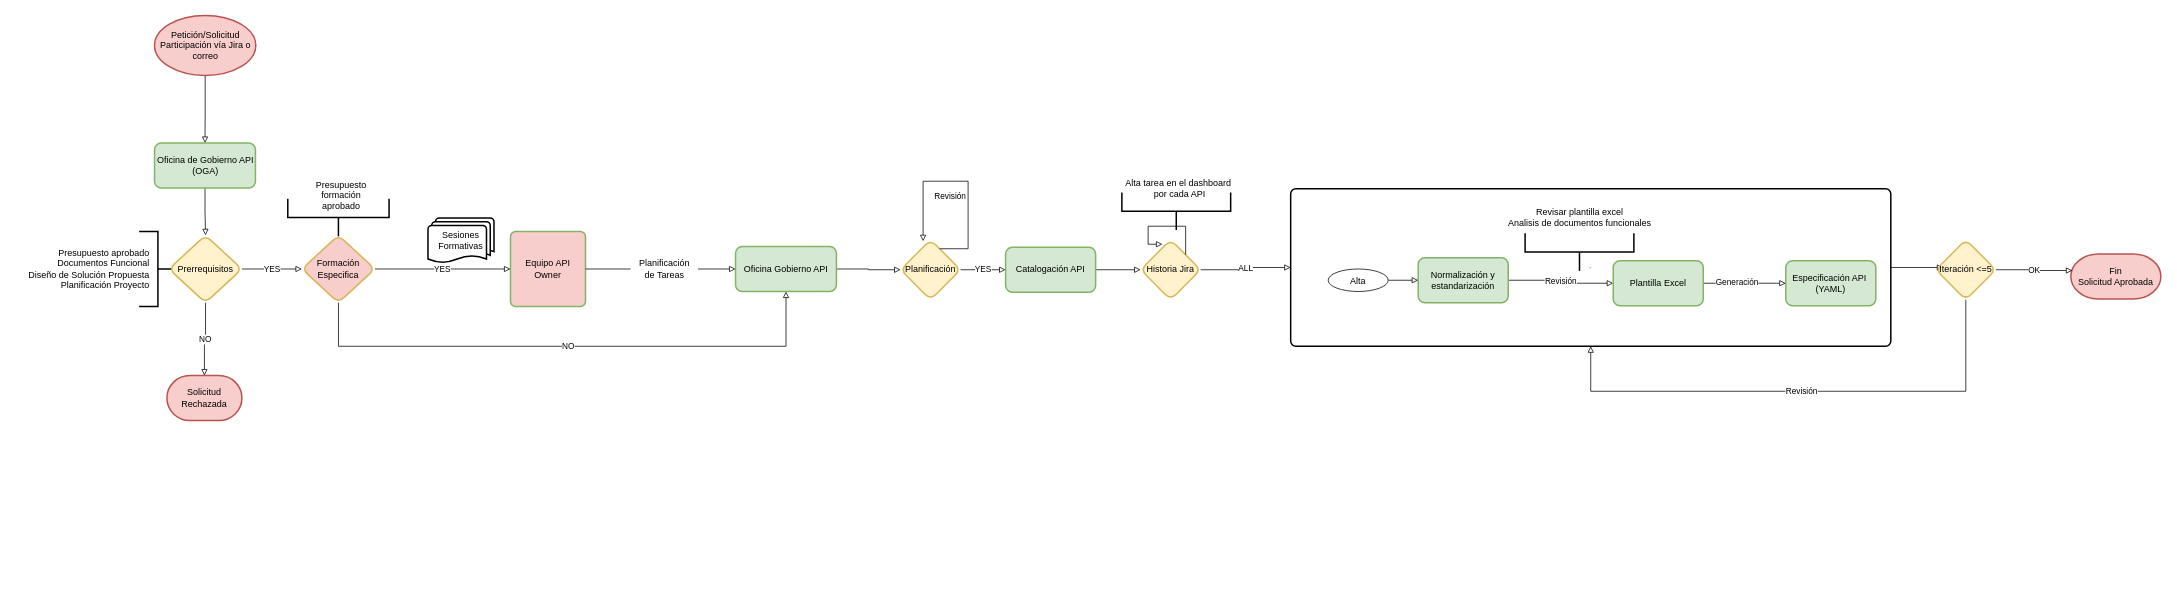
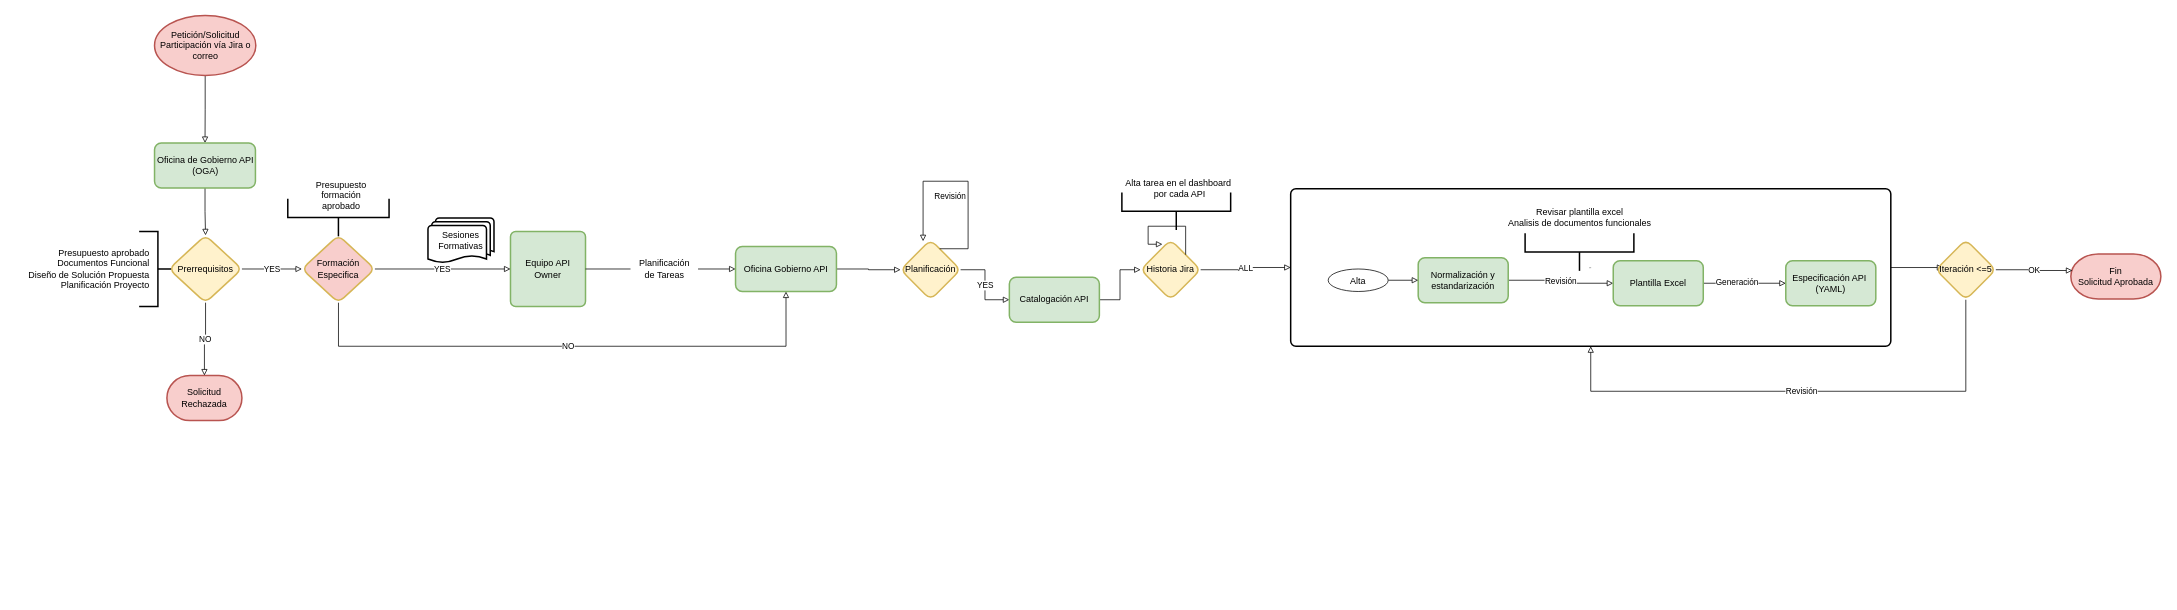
  <mxCell id="0" />
  <mxCell id="1" parent="0" />
  <mxCell id="2" style="edgeStyle=orthogonalEdgeStyle;rounded=0;orthogonalLoop=1;jettySize=auto;html=1;entryX=0.125;entryY=0.463;entryDx=0;entryDy=0;entryPerimeter=0;endArrow=block;endFill=0;strokeColor=#000000;" edge="1" parent="1" source="3" target="51"><mxGeometry relative="1" as="geometry" /></mxCell>
  <mxCell id="3" value="&lt;hr id=&quot;null&quot;&gt;" style="rounded=1;whiteSpace=wrap;html=1;absoluteArcSize=1;arcSize=14;strokeWidth=2;" vertex="1" parent="1"><mxGeometry x="1720" y="251" width="800" height="210" as="geometry" /></mxCell>
  <mxCell id="4" value="" style="edgeStyle=orthogonalEdgeStyle;rounded=0;orthogonalLoop=1;jettySize=auto;html=1;endArrow=block;endFill=0;strokeColor=#000000;" edge="1" parent="1" source="5" target="12"><mxGeometry relative="1" as="geometry" /></mxCell>
  <mxCell id="5" value="Petición/Solicitud Participación vía Jira o correo" style="strokeWidth=2;html=1;shape=mxgraph.flowchart.start_1;whiteSpace=wrap;fillColor=#f8cecc;strokeColor=#b85450;" vertex="1" parent="1"><mxGeometry x="205.5" y="20" width="135" height="80" as="geometry" /></mxCell>
  <mxCell id="6" style="edgeStyle=orthogonalEdgeStyle;rounded=0;orthogonalLoop=1;jettySize=auto;html=1;endArrow=block;endFill=0;strokeColor=#FFFFFF;" edge="1" parent="1"><mxGeometry relative="1" as="geometry"><mxPoint x="445" y="791" as="targetPoint" /><mxPoint x="445" y="691" as="sourcePoint" /></mxGeometry></mxCell>
  <mxCell id="7" style="edgeStyle=orthogonalEdgeStyle;rounded=0;orthogonalLoop=1;jettySize=auto;html=1;entryX=0.5;entryY=0;entryDx=0;entryDy=0;endArrow=block;endFill=0;strokeColor=#FFFFFF;" edge="1" parent="1"><mxGeometry relative="1" as="geometry"><mxPoint x="445" y="791" as="targetPoint" /><mxPoint x="445" y="691" as="sourcePoint" /></mxGeometry></mxCell>
  <mxCell id="8" style="edgeStyle=orthogonalEdgeStyle;rounded=0;orthogonalLoop=1;jettySize=auto;html=1;entryX=0.5;entryY=0;entryDx=0;entryDy=0;endArrow=block;endFill=0;strokeColor=#FFFFFF;" edge="1" parent="1"><mxGeometry relative="1" as="geometry"><mxPoint x="445" y="791" as="targetPoint" /><mxPoint x="445" y="691" as="sourcePoint" /></mxGeometry></mxCell>
  <mxCell id="9" value="Solicitud Rechazada" style="strokeWidth=2;html=1;shape=mxgraph.flowchart.terminator;whiteSpace=wrap;fillColor=#f8cecc;strokeColor=#b85450;" vertex="1" parent="1"><mxGeometry x="222" y="500" width="100" height="60" as="geometry" /></mxCell>
  <mxCell id="10" value="" style="strokeWidth=2;html=1;shape=mxgraph.flowchart.annotation_2;align=left;labelPosition=right;pointerEvents=1;rotation=-180;" vertex="1" parent="1"><mxGeometry x="185" y="308" width="50" height="100" as="geometry" /></mxCell>
  <mxCell id="11" value="" style="edgeStyle=orthogonalEdgeStyle;rounded=0;orthogonalLoop=1;jettySize=auto;html=1;endArrow=block;endFill=0;strokeColor=#000000;" edge="1" parent="1" source="12" target="15"><mxGeometry relative="1" as="geometry" /></mxCell>
  <mxCell id="12" value="Oficina de Gobierno API (OGA)" style="rounded=1;whiteSpace=wrap;html=1;fillColor=#d5e8d4;strokeColor=#82b366;strokeWidth=2;" vertex="1" parent="1"><mxGeometry x="205.5" y="190" width="134.5" height="60" as="geometry" /></mxCell>
  <mxCell id="13" value="NO" style="edgeStyle=orthogonalEdgeStyle;rounded=0;orthogonalLoop=1;jettySize=auto;html=1;endArrow=block;endFill=0;strokeColor=#000000;" edge="1" parent="1" source="15" target="9"><mxGeometry relative="1" as="geometry" /></mxCell>
  <mxCell id="14" value="YES" style="edgeStyle=orthogonalEdgeStyle;rounded=0;orthogonalLoop=1;jettySize=auto;html=1;endArrow=block;endFill=0;strokeColor=#000000;" edge="1" parent="1" source="15" target="17"><mxGeometry relative="1" as="geometry" /></mxCell>
  <mxCell id="15" value="Prerrequisitos" style="rhombus;whiteSpace=wrap;html=1;fillColor=#fff2cc;strokeColor=#d6b656;rounded=1;strokeWidth=2;" vertex="1" parent="1"><mxGeometry x="224.75" y="313" width="97.25" height="90" as="geometry" /></mxCell>
  <mxCell id="16" value="NO" style="edgeStyle=orthogonalEdgeStyle;rounded=0;orthogonalLoop=1;jettySize=auto;html=1;endArrow=block;endFill=0;strokeColor=#000000;entryX=0.5;entryY=1;entryDx=0;entryDy=0;" edge="1" parent="1" source="17" target="26"><mxGeometry relative="1" as="geometry"><mxPoint x="610.625" y="521.009" as="targetPoint" /><Array as="points"><mxPoint x="451" y="461" /><mxPoint x="1047" y="461" /></Array></mxGeometry></mxCell>
  <mxCell id="17" value="Formación Especifica" style="rhombus;whiteSpace=wrap;html=1;fillColor=#f8cecc;strokeColor=#d6b656;rounded=1;strokeWidth=2;" vertex="1" parent="1"><mxGeometry x="402" y="313" width="97.25" height="90" as="geometry" /></mxCell>
  <mxCell id="18" style="edgeStyle=orthogonalEdgeStyle;rounded=0;orthogonalLoop=1;jettySize=auto;html=1;endArrow=block;endFill=0;strokeColor=#000000;startArrow=none;" edge="1" parent="1" source="40" target="26"><mxGeometry relative="1" as="geometry" /></mxCell>
- <mxCell id="19" value="Equipo API Owner" style="rounded=1;whiteSpace=wrap;html=1;absoluteArcSize=1;arcSize=14;strokeWidth=2;fillColor=#f8cecc;strokeColor=#82b366;" vertex="1" parent="1"><mxGeometry x="680" y="308" width="100" height="100" as="geometry" /></mxCell>
+ <mxCell id="19" value="Equipo API Owner" style="rounded=1;whiteSpace=wrap;html=1;absoluteArcSize=1;arcSize=14;strokeWidth=2;fillColor=#d5e8d4;strokeColor=#82b366;" vertex="1" parent="1"><mxGeometry x="680" y="308" width="100" height="100" as="geometry" /></mxCell>
  <mxCell id="20" value="YES" style="edgeStyle=orthogonalEdgeStyle;rounded=0;orthogonalLoop=1;jettySize=auto;html=1;endArrow=block;endFill=0;strokeColor=#000000;startArrow=none;" edge="1" parent="1" source="17" target="19"><mxGeometry relative="1" as="geometry"><mxPoint x="836.5" y="359" as="sourcePoint" /></mxGeometry></mxCell>
  <mxCell id="21" value="Presupuesto&lt;br&gt;formación &lt;br&gt;aprobado" style="text;html=1;align=center;verticalAlign=middle;resizable=0;points=[];autosize=1;strokeColor=none;fillColor=none;" vertex="1" parent="1"><mxGeometry x="409.25" y="230" width="90" height="60" as="geometry" /></mxCell>
  <mxCell id="22" value="" style="strokeWidth=2;html=1;shape=mxgraph.flowchart.annotation_2;align=left;labelPosition=right;pointerEvents=1;rotation=-90;" vertex="1" parent="1"><mxGeometry x="425.63" y="222" width="50" height="135" as="geometry" /></mxCell>
  <mxCell id="23" value="Sesiones Formativas" style="strokeWidth=2;html=1;shape=mxgraph.flowchart.multi-document;whiteSpace=wrap;" vertex="1" parent="1"><mxGeometry x="570" y="290" width="88" height="60" as="geometry" /></mxCell>
  <mxCell id="24" value="Presupuesto aprobado&lt;br&gt;Documentos Funcional&lt;br&gt;Diseño de Solución Propuesta&lt;br&gt;Planificación Proyecto" style="text;html=1;align=right;verticalAlign=middle;resizable=0;points=[];autosize=1;strokeColor=none;fillColor=none;" vertex="1" parent="1"><mxGeometry x="20" y="323" width="180" height="70" as="geometry" /></mxCell>
  <mxCell id="25" value="" style="edgeStyle=orthogonalEdgeStyle;rounded=0;orthogonalLoop=1;jettySize=auto;html=1;endArrow=block;endFill=0;strokeColor=#000000;" edge="1" parent="1" source="26" target="28"><mxGeometry relative="1" as="geometry" /></mxCell>
  <mxCell id="26" value="Oficina Gobierno API" style="rounded=1;whiteSpace=wrap;html=1;fillColor=#d5e8d4;strokeColor=#82b366;strokeWidth=2;" vertex="1" parent="1"><mxGeometry x="980" y="328" width="134.5" height="60" as="geometry" /></mxCell>
  <mxCell id="27" value="YES" style="edgeStyle=orthogonalEdgeStyle;rounded=0;orthogonalLoop=1;jettySize=auto;html=1;endArrow=block;endFill=0;strokeColor=#000000;" edge="1" parent="1" source="28" target="30"><mxGeometry relative="1" as="geometry" /></mxCell>
  <mxCell id="28" value="Planificación" style="rhombus;whiteSpace=wrap;html=1;fillColor=#fff2cc;strokeColor=#d6b656;rounded=1;strokeWidth=2;" vertex="1" parent="1"><mxGeometry x="1200" y="319" width="80" height="80" as="geometry" /></mxCell>
  <mxCell id="29" style="edgeStyle=orthogonalEdgeStyle;rounded=0;orthogonalLoop=1;jettySize=auto;html=1;entryX=0;entryY=0.5;entryDx=0;entryDy=0;endArrow=block;endFill=0;strokeColor=#000000;" edge="1" parent="1" source="30" target="35"><mxGeometry relative="1" as="geometry" /></mxCell>
- <mxCell id="30" value="Catalogación API" style="whiteSpace=wrap;html=1;fillColor=#d5e8d4;strokeColor=#82b366;rounded=1;strokeWidth=2;" vertex="1" parent="1"><mxGeometry x="1340" y="329" width="120" height="60" as="geometry" /></mxCell>
+ <mxCell id="30" value="Catalogación API" style="whiteSpace=wrap;html=1;fillColor=#d5e8d4;strokeColor=#82b366;rounded=1;strokeWidth=2;" vertex="1" parent="1"><mxGeometry x="1345" y="369" width="120" height="60" as="geometry" /></mxCell>
  <mxCell id="31" value="Revisión" style="edgeStyle=orthogonalEdgeStyle;rounded=0;orthogonalLoop=1;jettySize=auto;html=1;endArrow=block;endFill=0;strokeColor=#000000;" edge="1" parent="1" source="28"><mxGeometry x="0.137" y="20" relative="1" as="geometry"><mxPoint x="1230" y="321" as="targetPoint" /><Array as="points"><mxPoint x="1290" y="331" /><mxPoint x="1290" y="241" /><mxPoint x="1230" y="241" /></Array><mxPoint as="offset" /></mxGeometry></mxCell>
  <mxCell id="32" value="Revisión" style="edgeStyle=orthogonalEdgeStyle;rounded=0;orthogonalLoop=1;jettySize=auto;html=1;endArrow=block;endFill=0;strokeColor=#000000;entryX=0;entryY=0.5;entryDx=0;entryDy=0;" edge="1" parent="1" source="33" target="45"><mxGeometry relative="1" as="geometry"><mxPoint x="2150" y="378" as="targetPoint" /></mxGeometry></mxCell>
  <mxCell id="33" value="Normalización y estandarización" style="rounded=1;whiteSpace=wrap;html=1;fillColor=#d5e8d4;strokeColor=#82b366;strokeWidth=2;" vertex="1" parent="1"><mxGeometry x="1890" y="343" width="120" height="60" as="geometry" /></mxCell>
  <mxCell id="34" value="ALL" style="edgeStyle=orthogonalEdgeStyle;rounded=0;orthogonalLoop=1;jettySize=auto;html=1;endArrow=block;endFill=0;strokeColor=#000000;entryX=0;entryY=0.5;entryDx=0;entryDy=0;" edge="1" parent="1" source="35" target="3"><mxGeometry relative="1" as="geometry"><mxPoint x="1650" y="361" as="targetPoint" /></mxGeometry></mxCell>
  <mxCell id="35" value="Historia Jira" style="rhombus;whiteSpace=wrap;html=1;fillColor=#fff2cc;strokeColor=#d6b656;rounded=1;strokeWidth=2;" vertex="1" parent="1"><mxGeometry x="1520" y="319" width="80" height="80" as="geometry" /></mxCell>
  <mxCell id="36" value="Alta tarea en el dashboard&lt;br&gt;&amp;nbsp;por cada API" style="text;html=1;resizable=0;autosize=1;align=center;verticalAlign=middle;points=[];fillColor=none;strokeColor=none;rounded=0;" vertex="1" parent="1"><mxGeometry x="1490" y="231" width="160" height="40" as="geometry" /></mxCell>
  <mxCell id="37" style="edgeStyle=orthogonalEdgeStyle;rounded=0;orthogonalLoop=1;jettySize=auto;html=1;entryX=0.363;entryY=0.075;entryDx=0;entryDy=0;entryPerimeter=0;endArrow=block;endFill=0;strokeColor=#000000;" edge="1" parent="1" source="35" target="35"><mxGeometry relative="1" as="geometry"><Array as="points"><mxPoint x="1580" y="301" /><mxPoint x="1530" y="301" /><mxPoint x="1530" y="325" /></Array></mxGeometry></mxCell>
  <mxCell id="38" value="" style="strokeWidth=2;html=1;shape=mxgraph.flowchart.annotation_2;align=left;labelPosition=right;pointerEvents=1;rotation=-90;" vertex="1" parent="1"><mxGeometry x="1542.5" y="208.5" width="50" height="145" as="geometry" /></mxCell>
  <mxCell id="39" value="Generación" style="edgeStyle=orthogonalEdgeStyle;rounded=0;orthogonalLoop=1;jettySize=auto;html=1;endArrow=block;endFill=0;strokeColor=#000000;exitX=1;exitY=0.5;exitDx=0;exitDy=0;" edge="1" parent="1" source="45" target="42"><mxGeometry x="-0.174" y="1" relative="1" as="geometry"><mxPoint x="2440" y="378" as="sourcePoint" /><mxPoint as="offset" /></mxGeometry></mxCell>
  <mxCell id="40" value="&lt;span style=&quot;&quot;&gt;Planificación &lt;br&gt;de Tareas&lt;/span&gt;" style="text;html=1;resizable=0;autosize=1;align=center;verticalAlign=middle;points=[];fillColor=none;strokeColor=none;rounded=0;" vertex="1" parent="1"><mxGeometry x="840" y="338" width="90" height="40" as="geometry" /></mxCell>
  <mxCell id="41" value="" style="edgeStyle=orthogonalEdgeStyle;rounded=0;orthogonalLoop=1;jettySize=auto;html=1;endArrow=none;endFill=0;strokeColor=#000000;" edge="1" parent="1" source="19" target="40"><mxGeometry relative="1" as="geometry"><mxPoint x="780" y="358" as="sourcePoint" /><mxPoint x="1032" y="354" as="targetPoint" /></mxGeometry></mxCell>
  <mxCell id="42" value="Especificación API&amp;nbsp;&lt;br&gt;(YAML)" style="rounded=1;whiteSpace=wrap;html=1;fillColor=#d5e8d4;strokeColor=#82b366;strokeWidth=2;" vertex="1" parent="1"><mxGeometry x="2380" y="347" width="120" height="60" as="geometry" /></mxCell>
  <mxCell id="43" value="" style="strokeWidth=2;html=1;shape=mxgraph.flowchart.annotation_2;align=left;labelPosition=right;pointerEvents=1;rotation=-90;" vertex="1" parent="1"><mxGeometry x="2080" y="263" width="50" height="145" as="geometry" /></mxCell>
  <mxCell id="44" value="Revisar plantilla excel&lt;br&gt;Analisis de documentos funcionales" style="text;html=1;resizable=0;autosize=1;align=center;verticalAlign=middle;points=[];fillColor=none;strokeColor=none;rounded=0;" vertex="1" parent="1"><mxGeometry x="2000" y="269" width="210" height="40" as="geometry" /></mxCell>
  <mxCell id="45" value="Plantilla Excel" style="rounded=1;whiteSpace=wrap;html=1;fillColor=#d5e8d4;strokeColor=#82b366;strokeWidth=2;" vertex="1" parent="1"><mxGeometry x="2150" y="347" width="120" height="60" as="geometry" /></mxCell>
  <mxCell id="46" style="edgeStyle=orthogonalEdgeStyle;rounded=0;orthogonalLoop=1;jettySize=auto;html=1;endArrow=block;endFill=0;strokeColor=#000000;" edge="1" parent="1" source="47" target="33"><mxGeometry relative="1" as="geometry" /></mxCell>
  <mxCell id="47" value="Alta" style="ellipse" vertex="1" parent="1"><mxGeometry x="1770" y="358" width="80" height="30" as="geometry" /></mxCell>
  <mxCell id="48" value="Fin&lt;br&gt;Solicitud Aprobada" style="strokeWidth=2;html=1;shape=mxgraph.flowchart.terminator;whiteSpace=wrap;fillColor=#f8cecc;strokeColor=#b85450;" vertex="1" parent="1"><mxGeometry x="2760" y="338" width="120" height="60" as="geometry" /></mxCell>
  <mxCell id="49" value="OK" style="edgeStyle=orthogonalEdgeStyle;rounded=0;orthogonalLoop=1;jettySize=auto;html=1;entryX=0.017;entryY=0.367;entryDx=0;entryDy=0;entryPerimeter=0;endArrow=block;endFill=0;strokeColor=#000000;" edge="1" parent="1" source="51" target="48"><mxGeometry relative="1" as="geometry" /></mxCell>
  <mxCell id="50" value="Revisión" style="edgeStyle=orthogonalEdgeStyle;rounded=0;orthogonalLoop=1;jettySize=auto;html=1;entryX=0.5;entryY=1;entryDx=0;entryDy=0;endArrow=block;endFill=0;strokeColor=#000000;" edge="1" parent="1" source="51" target="3"><mxGeometry relative="1" as="geometry"><Array as="points"><mxPoint x="2620" y="521" /><mxPoint x="2120" y="521" /></Array></mxGeometry></mxCell>
  <mxCell id="51" value="Iteración &amp;lt;=5" style="rhombus;whiteSpace=wrap;html=1;fillColor=#fff2cc;strokeColor=#d6b656;rounded=1;strokeWidth=2;" vertex="1" parent="1"><mxGeometry x="2580" y="319" width="80" height="80" as="geometry" /></mxCell>
